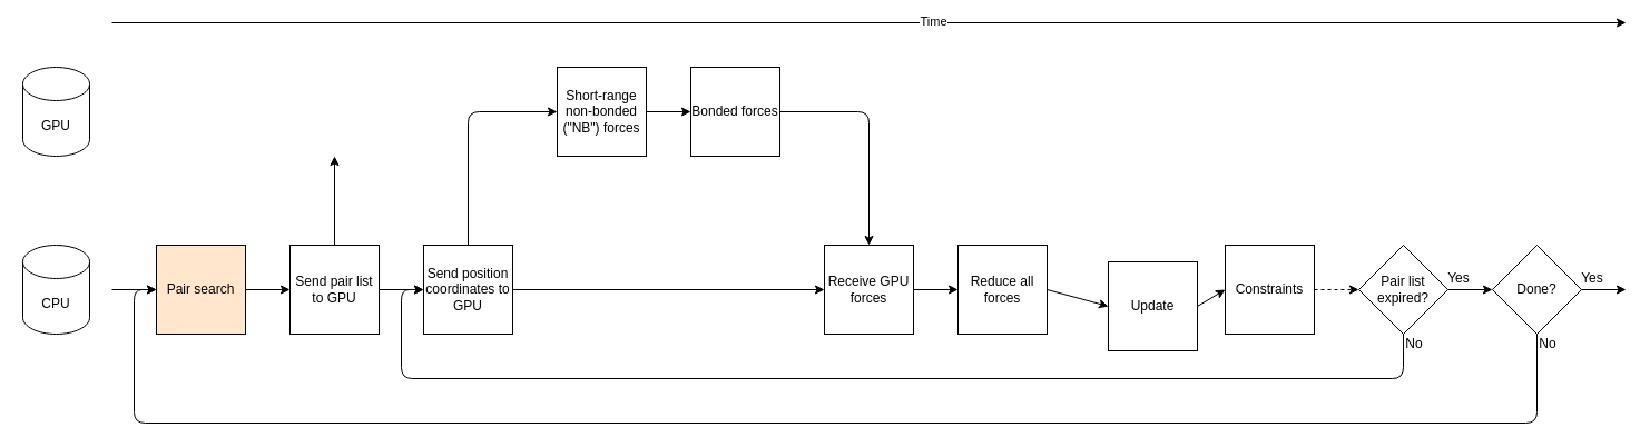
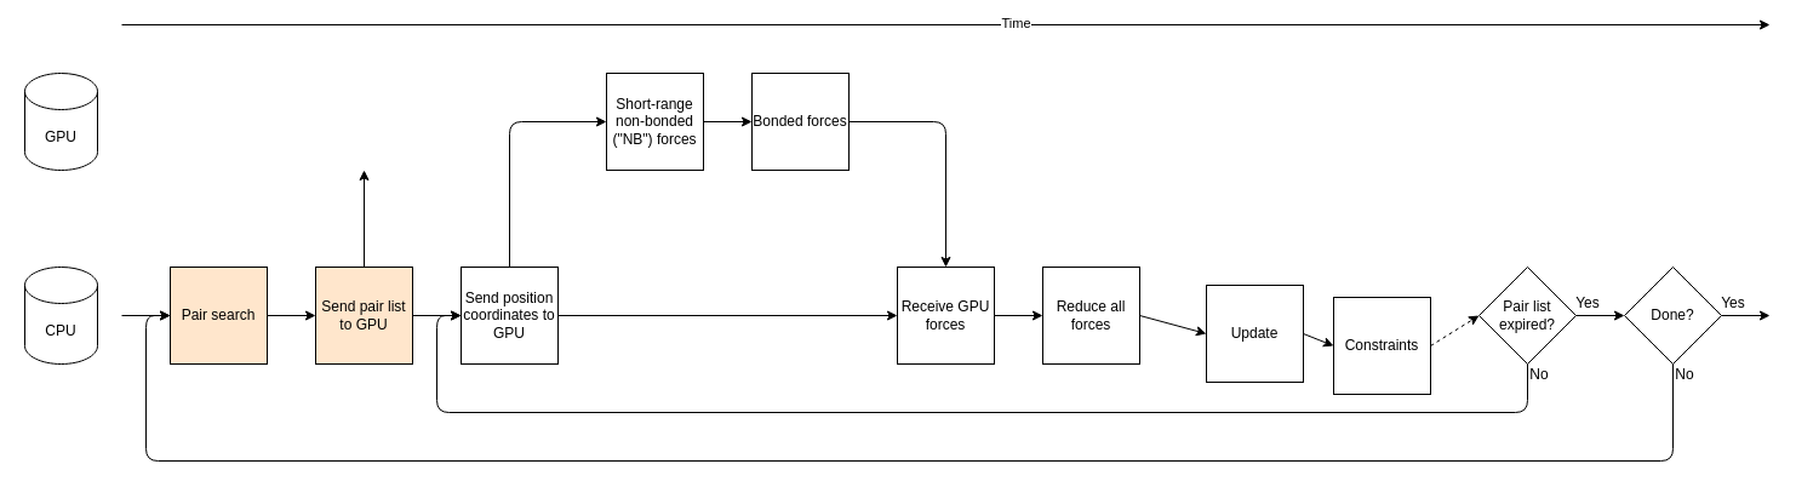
  <mxCell id="0" />
  <mxCell id="1" parent="0" />
  <mxCell id="2" value="" style="endArrow=classic;html=1;" parent="1" edge="1"><mxGeometry width="50" height="50" relative="1" as="geometry"><mxPoint x="100" y="20" as="sourcePoint" /><mxPoint x="1460" y="20" as="targetPoint" /></mxGeometry></mxCell>
  <mxCell id="3" value="Time" style="edgeLabel;html=1;align=center;verticalAlign=middle;resizable=0;points=[];" parent="2" vertex="1" connectable="0"><mxGeometry x="0.142" y="3" relative="1" as="geometry"><mxPoint x="-40" y="1.5" as="offset" /></mxGeometry></mxCell>
  <mxCell id="4" value="Update" style="whiteSpace=wrap;html=1;aspect=fixed;" parent="1" vertex="1"><mxGeometry x="995" y="235" width="80" height="80" as="geometry" /></mxCell>
- <mxCell id="5" value="Constraints" style="whiteSpace=wrap;html=1;aspect=fixed;" parent="1" vertex="1"><mxGeometry x="1100" y="220" width="80" height="80" as="geometry" /></mxCell>
+ <mxCell id="5" value="Constraints" style="whiteSpace=wrap;html=1;aspect=fixed;" parent="1" vertex="1"><mxGeometry x="1100" y="245" width="80" height="80" as="geometry" /></mxCell>
  <mxCell id="6" value="" style="endArrow=classic;html=1;exitX=1;exitY=0.5;exitDx=0;exitDy=0;entryX=0;entryY=0.5;entryDx=0;entryDy=0;" parent="1" source="4" target="5" edge="1"><mxGeometry width="50" height="50" relative="1" as="geometry"><mxPoint x="950" y="270" as="sourcePoint" /><mxPoint x="990" y="270" as="targetPoint" /></mxGeometry></mxCell>
  <mxCell id="7" value="" style="endArrow=classic;html=1;exitX=1;exitY=0.5;exitDx=0;exitDy=0;entryX=0;entryY=0.5;entryDx=0;entryDy=0;dashed=1;" parent="1" source="5" target="8" edge="1"><mxGeometry width="50" height="50" relative="1" as="geometry"><mxPoint x="1070" y="271.5" as="sourcePoint" /><mxPoint x="1110" y="271.5" as="targetPoint" /></mxGeometry></mxCell>
  <mxCell id="8" value="Pair list expired?" style="rhombus;whiteSpace=wrap;html=1;" parent="1" vertex="1"><mxGeometry x="1220" y="220" width="80" height="80" as="geometry" /></mxCell>
  <mxCell id="9" value="" style="endArrow=classic;html=1;exitX=1;exitY=0.5;exitDx=0;exitDy=0;entryX=0;entryY=0.5;entryDx=0;entryDy=0;" parent="1" source="8" edge="1"><mxGeometry width="50" height="50" relative="1" as="geometry"><mxPoint x="1080" y="280" as="sourcePoint" /><mxPoint x="1340" y="260" as="targetPoint" /></mxGeometry></mxCell>
  <mxCell id="10" value="Yes" style="text;html=1;strokeColor=none;fillColor=none;align=center;verticalAlign=middle;whiteSpace=wrap;rounded=0;" parent="1" vertex="1"><mxGeometry x="1290" y="240" width="40" height="20" as="geometry" /></mxCell>
  <mxCell id="11" value="No" style="text;html=1;strokeColor=none;fillColor=none;align=center;verticalAlign=middle;whiteSpace=wrap;rounded=0;" parent="1" vertex="1"><mxGeometry x="1250" y="298.5" width="40" height="20" as="geometry" /></mxCell>
  <mxCell id="12" value="" style="endArrow=classic;html=1;exitX=1;exitY=0.5;exitDx=0;exitDy=0;entryX=0;entryY=0.5;entryDx=0;entryDy=0;" parent="1" edge="1"><mxGeometry width="50" height="50" relative="1" as="geometry"><mxPoint x="100" y="260" as="sourcePoint" /><mxPoint x="140" y="260" as="targetPoint" /></mxGeometry></mxCell>
  <mxCell id="13" value="Pair search" style="whiteSpace=wrap;html=1;aspect=fixed;fillColor=#ffe6cc;" parent="1" vertex="1"><mxGeometry x="140" y="220" width="80" height="80" as="geometry" /></mxCell>
- <mxCell id="14" value="Send pair list to GPU" style="whiteSpace=wrap;html=1;aspect=fixed;" parent="1" vertex="1"><mxGeometry x="260" y="220" width="80" height="80" as="geometry" /></mxCell>
+ <mxCell id="14" value="Send pair list to GPU" style="whiteSpace=wrap;html=1;aspect=fixed;fillColor=#ffe6cc;" parent="1" vertex="1"><mxGeometry x="260" y="220" width="80" height="80" as="geometry" /></mxCell>
  <mxCell id="15" value="Done?" style="rhombus;whiteSpace=wrap;html=1;" parent="1" vertex="1"><mxGeometry x="1340" y="220" width="80" height="80" as="geometry" /></mxCell>
  <mxCell id="16" value="" style="endArrow=classic;html=1;exitX=1;exitY=0.5;exitDx=0;exitDy=0;" parent="1" source="15" edge="1"><mxGeometry width="50" height="50" relative="1" as="geometry"><mxPoint x="1190" y="270" as="sourcePoint" /><mxPoint x="1460" y="260" as="targetPoint" /></mxGeometry></mxCell>
  <mxCell id="17" value="Yes" style="text;html=1;strokeColor=none;fillColor=none;align=center;verticalAlign=middle;whiteSpace=wrap;rounded=0;" parent="1" vertex="1"><mxGeometry x="1410" y="240" width="40" height="20" as="geometry" /></mxCell>
  <mxCell id="18" value="" style="endArrow=classic;html=1;exitX=0.5;exitY=1;exitDx=0;exitDy=0;" parent="1" source="15" edge="1"><mxGeometry width="50" height="50" relative="1" as="geometry"><mxPoint x="620" y="520" as="sourcePoint" /><mxPoint x="140" y="260" as="targetPoint" /><Array as="points"><mxPoint x="1380" y="380" /><mxPoint x="120" y="380" /><mxPoint x="120" y="260" /></Array></mxGeometry></mxCell>
  <mxCell id="19" value="" style="endArrow=classic;html=1;exitX=0.5;exitY=1;exitDx=0;exitDy=0;entryX=0;entryY=0.5;entryDx=0;entryDy=0;" parent="1" source="8" target="26" edge="1"><mxGeometry width="50" height="50" relative="1" as="geometry"><mxPoint x="620" y="490" as="sourcePoint" /><mxPoint x="360" y="260" as="targetPoint" /><Array as="points"><mxPoint x="1260" y="340" /><mxPoint x="360" y="340" /><mxPoint x="360" y="260" /></Array></mxGeometry></mxCell>
  <mxCell id="20" value="No" style="text;html=1;strokeColor=none;fillColor=none;align=center;verticalAlign=middle;whiteSpace=wrap;rounded=0;" parent="1" vertex="1"><mxGeometry x="1370" y="298.5" width="40" height="20" as="geometry" /></mxCell>
  <mxCell id="21" value="CPU" style="shape=cylinder3;whiteSpace=wrap;html=1;boundedLbl=1;backgroundOutline=1;size=15;" parent="1" vertex="1"><mxGeometry x="20" y="220" width="60" height="80" as="geometry" /></mxCell>
  <mxCell id="22" value="GPU" style="shape=cylinder3;whiteSpace=wrap;html=1;boundedLbl=1;backgroundOutline=1;size=15;" parent="1" vertex="1"><mxGeometry x="20" y="60" width="60" height="80" as="geometry" /></mxCell>
  <mxCell id="23" value="" style="endArrow=classic;html=1;" parent="1" edge="1"><mxGeometry width="50" height="50" relative="1" as="geometry"><mxPoint x="340" y="260" as="sourcePoint" /><mxPoint x="380" y="260" as="targetPoint" /></mxGeometry></mxCell>
  <mxCell id="24" value="" style="endArrow=classic;html=1;exitX=1;exitY=0.5;exitDx=0;exitDy=0;" parent="1" source="13" edge="1"><mxGeometry width="50" height="50" relative="1" as="geometry"><mxPoint x="350" y="271.5" as="sourcePoint" /><mxPoint x="260" y="260" as="targetPoint" /></mxGeometry></mxCell>
  <mxCell id="25" value="Bonded forces" style="whiteSpace=wrap;html=1;aspect=fixed;" parent="1" vertex="1"><mxGeometry x="620" y="60" width="80" height="80" as="geometry" /></mxCell>
  <mxCell id="26" value="Send position coordinates to GPU" style="whiteSpace=wrap;html=1;aspect=fixed;" parent="1" vertex="1"><mxGeometry x="380" y="220" width="80" height="80" as="geometry" /></mxCell>
  <mxCell id="27" value="" style="endArrow=classic;html=1;exitX=0.5;exitY=0;exitDx=0;exitDy=0;entryX=0;entryY=0.5;entryDx=0;entryDy=0;" parent="1" source="26" target="35" edge="1"><mxGeometry width="50" height="50" relative="1" as="geometry"><mxPoint x="780" y="510" as="sourcePoint" /><mxPoint x="460" y="100" as="targetPoint" /><Array as="points"><mxPoint x="420" y="100" /></Array></mxGeometry></mxCell>
  <mxCell id="28" value="" style="endArrow=classic;html=1;exitX=1;exitY=0.5;exitDx=0;exitDy=0;entryX=0;entryY=0.5;entryDx=0;entryDy=0;" parent="1" source="35" target="25" edge="1"><mxGeometry width="50" height="50" relative="1" as="geometry"><mxPoint x="710" y="270" as="sourcePoint" /><mxPoint x="620" y="260" as="targetPoint" /></mxGeometry></mxCell>
  <mxCell id="29" value="" style="endArrow=classic;html=1;exitX=1;exitY=0.5;exitDx=0;exitDy=0;entryX=0;entryY=0.5;entryDx=0;entryDy=0;" parent="1" source="26" target="30" edge="1"><mxGeometry width="50" height="50" relative="1" as="geometry"><mxPoint x="720" y="280" as="sourcePoint" /><mxPoint x="500" y="260" as="targetPoint" /></mxGeometry></mxCell>
  <mxCell id="30" value="Receive GPU forces" style="whiteSpace=wrap;html=1;aspect=fixed;" parent="1" vertex="1"><mxGeometry x="740" y="220" width="80" height="80" as="geometry" /></mxCell>
  <mxCell id="31" value="Reduce all forces" style="whiteSpace=wrap;html=1;aspect=fixed;" parent="1" vertex="1"><mxGeometry x="860" y="220" width="80" height="80" as="geometry" /></mxCell>
  <mxCell id="32" value="" style="endArrow=classic;html=1;exitX=1;exitY=0.5;exitDx=0;exitDy=0;entryX=0;entryY=0.5;entryDx=0;entryDy=0;" parent="1" source="30" target="31" edge="1"><mxGeometry width="50" height="50" relative="1" as="geometry"><mxPoint x="710" y="270" as="sourcePoint" /><mxPoint x="750" y="270" as="targetPoint" /></mxGeometry></mxCell>
  <mxCell id="33" value="" style="endArrow=classic;html=1;exitX=1;exitY=0.5;exitDx=0;exitDy=0;entryX=0;entryY=0.5;entryDx=0;entryDy=0;" parent="1" source="31" target="4" edge="1"><mxGeometry width="50" height="50" relative="1" as="geometry"><mxPoint x="830" y="270" as="sourcePoint" /><mxPoint x="870" y="270" as="targetPoint" /></mxGeometry></mxCell>
  <mxCell id="34" value="" style="endArrow=classic;html=1;entryX=0.5;entryY=0;entryDx=0;entryDy=0;" parent="1" target="30" edge="1"><mxGeometry width="50" height="50" relative="1" as="geometry"><mxPoint x="700" y="100" as="sourcePoint" /><mxPoint x="910" y="460" as="targetPoint" /><Array as="points"><mxPoint x="780" y="100" /></Array></mxGeometry></mxCell>
  <mxCell id="35" value="&lt;span&gt;Short-range&lt;/span&gt;&lt;br&gt;&lt;span&gt;non-bonded (&quot;NB&quot;) forces&lt;/span&gt;" style="rounded=0;whiteSpace=wrap;html=1;" parent="1" vertex="1"><mxGeometry x="500" y="60" width="80" height="80" as="geometry" /></mxCell>
  <mxCell id="36" value="" style="endArrow=classic;html=1;exitX=0.5;exitY=0;exitDx=0;exitDy=0;" parent="1" source="14" edge="1"><mxGeometry width="50" height="50" relative="1" as="geometry"><mxPoint x="780" y="510" as="sourcePoint" /><mxPoint x="300" y="140" as="targetPoint" /></mxGeometry></mxCell>
